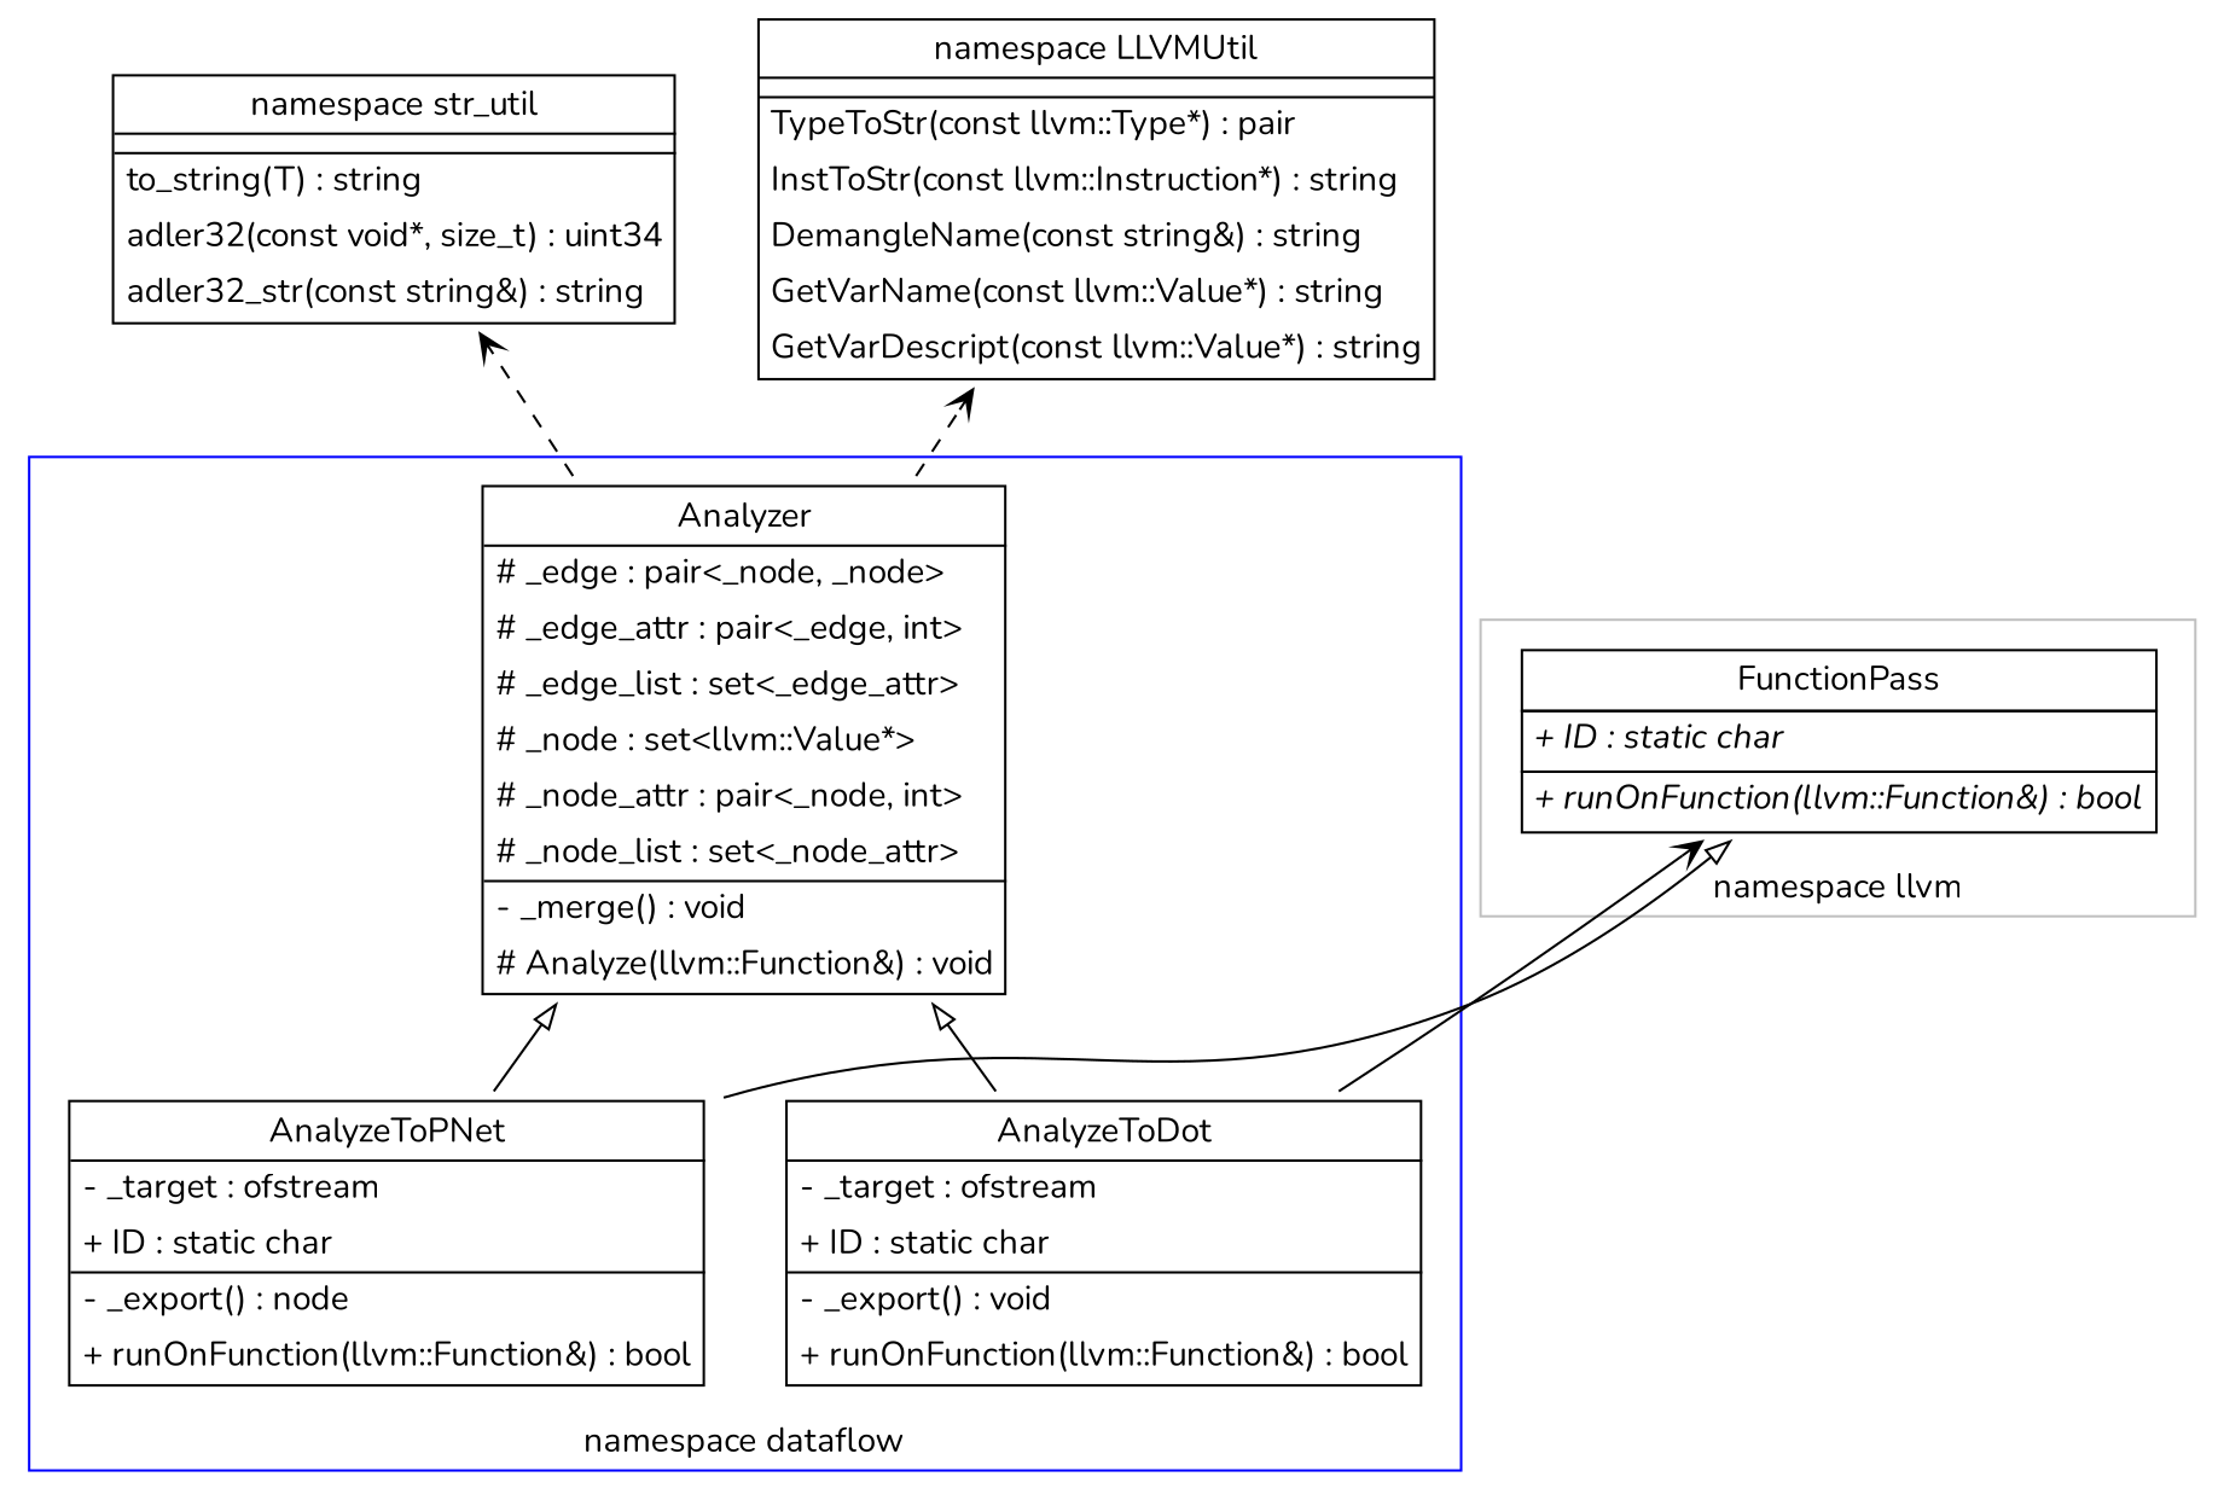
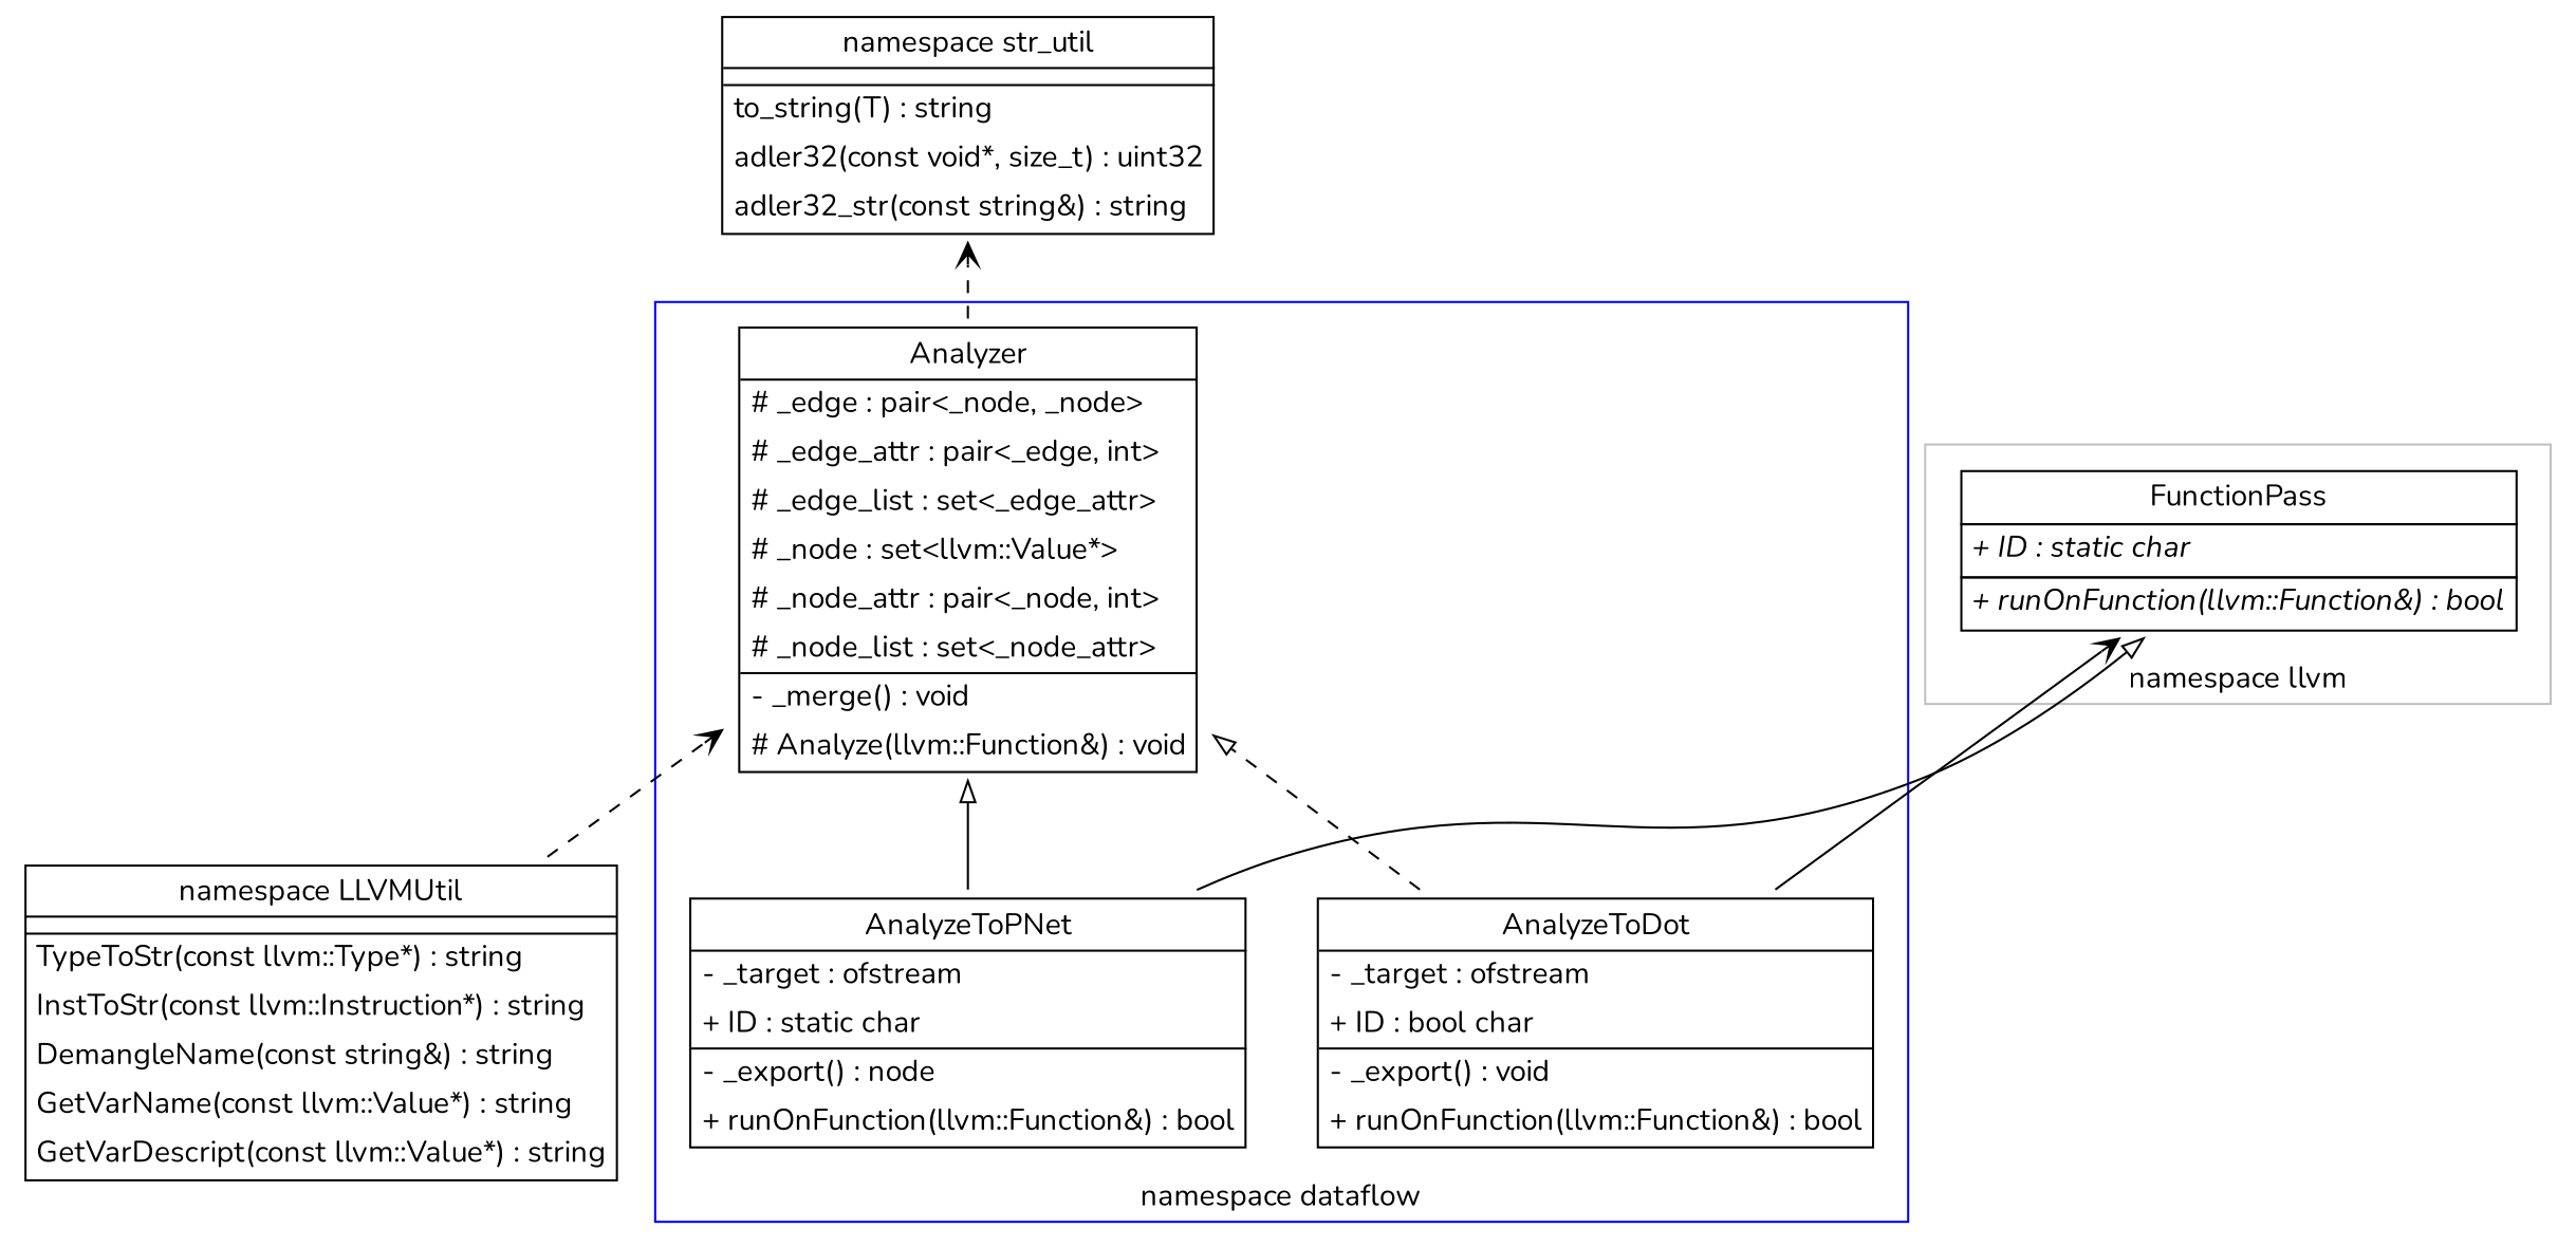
  digraph {
    fontname=Nunito
    rankdir=BT
    node [fontname=Nunito shape=none]
    edge [arrowhead=vee fontname=Nunito]
    n1 [label=< 				<table cellspacing="0" border="0" cellborder="1" cellpadding="4"> 					<tr><td align="center">FunctionPass</td></tr> 					<tr><td align="left"><i>+ ID : static char</i></td></tr> 					<tr><td align="left"><i>+ runOnFunction(llvm::Function&amp;) : bool</i></td></tr> 				</table> 			>]
    n2 [label=< 				<table cellspacing="0" border="1" cellborder="0" cellpadding="4"> 					<tr><td align="center">Analyzer</td></tr> 					<hr/> 					<tr><td align="left"># _edge : pair&lt;_node, _node&gt;</td></tr> 					<tr><td align="left"># _edge_attr : pair&lt;_edge, int&gt;</td></tr> 					<tr><td align="left"># _edge_list : set&lt;_edge_attr&gt;</td></tr> 					<tr><td align="left"># _node : set&lt;llvm::Value*&gt;</td></tr> 					<tr><td align="left"># _node_attr : pair&lt;_node, int&gt;</td></tr> 					<tr><td align="left"># _node_list : set&lt;_node_attr&gt;</td></tr> 					<hr/> 					<tr><td align="left">- _merge() : void</td></tr> 					<tr><td align="left"># Analyze(llvm::Function&amp;) : void</td></tr> 				</table> 			>]
-   n3 [label=< 				<table cellspacing="0" border="1" cellborder="0" cellpadding="4"> 					<tr><td align="center">AnalyzeToDot</td></tr> 					<hr/> 					<tr><td align="left">- _target : ofstream</td></tr> 					<tr><td align="left">+ ID : static char</td></tr> 					<hr/> 					<tr><td align="left">- _export() : void</td></tr> 					<tr><td align="left">+ runOnFunction(llvm::Function&amp;) : bool</td></tr> 				</table> 			>]
+   n3 [label=< 				<table cellspacing="0" border="1" cellborder="0" cellpadding="4"> 					<tr><td align="center">AnalyzeToDot</td></tr> 					<hr/> 					<tr><td align="left">- _target : ofstream</td></tr> 					<tr><td align="left">+ ID : bool char</td></tr> 					<hr/> 					<tr><td align="left">- _export() : void</td></tr> 					<tr><td align="left">+ runOnFunction(llvm::Function&amp;) : bool</td></tr> 				</table> 			>]
    n4 [label=< 				<table cellspacing="0" border="1" cellborder="0" cellpadding="4"> 					<tr><td align="center">AnalyzeToPNet</td></tr> 					<hr/> 					<tr><td align="left">- _target : ofstream</td></tr> 					<tr><td align="left">+ ID : static char</td></tr> 					<hr/> 					<tr><td align="left">- _export() : node</td></tr> 					<tr><td align="left">+ runOnFunction(llvm::Function&amp;) : bool</td></tr> 				</table> 			>]
-   n5 [label=< 			<table cellspacing="0" border="1" cellborder="0" cellpadding="4"> 				<tr><td align="center">namespace str_util</td></tr> 				<hr/> 				<tr><td></td></tr> 				<hr/> 				<tr><td align="left">to_string(T) : string</td></tr> 				<tr><td align="left">adler32(const void*, size_t) : uint34</td></tr> 				<tr><td align="left">adler32_str(const string&amp;) : string</td></tr> 			</table> 		>]
-   n6 [label=< 			<table cellspacing="0" border="1" cellborder="0" cellpadding="4"> 				<tr><td align="center">namespace LLVMUtil</td></tr> 				<hr/> 				<tr><td></td></tr> 				<hr/> 				<tr><td align="left">TypeToStr(const llvm::Type*) : pair</td></tr> 				<tr><td align="left">InstToStr(const llvm::Instruction*) : string</td></tr> 				<tr><td align="left">DemangleName(const string&amp;) : string</td></tr> 				<tr><td align="left">GetVarName(const llvm::Value*) : string</td></tr> 				<tr><td align="left">GetVarDescript(const llvm::Value*) : string</td></tr> 			</table> 		>]
+   n5 [label=< 			<table cellspacing="0" border="1" cellborder="0" cellpadding="4"> 				<tr><td align="center">namespace str_util</td></tr> 				<hr/> 				<tr><td></td></tr> 				<hr/> 				<tr><td align="left">to_string(T) : string</td></tr> 				<tr><td align="left">adler32(const void*, size_t) : uint32</td></tr> 				<tr><td align="left">adler32_str(const string&amp;) : string</td></tr> 			</table> 		>]
+   n6 [label=< 			<table cellspacing="0" border="1" cellborder="0" cellpadding="4"> 				<tr><td align="center">namespace LLVMUtil</td></tr> 				<hr/> 				<tr><td></td></tr> 				<hr/> 				<tr><td align="left">TypeToStr(const llvm::Type*) : string</td></tr> 				<tr><td align="left">InstToStr(const llvm::Instruction*) : string</td></tr> 				<tr><td align="left">DemangleName(const string&amp;) : string</td></tr> 				<tr><td align="left">GetVarName(const llvm::Value*) : string</td></tr> 				<tr><td align="left">GetVarDescript(const llvm::Value*) : string</td></tr> 			</table> 		>]
    subgraph cluster_1 {
      color=grey
      label="namespace llvm"
      n1
    }
    subgraph cluster_2 {
      color=blue
      label="namespace dataflow"
      n2
      n3
      n4
    }
    n2 -> n5 [style=dashed]
-   n2 -> n6 [style=dashed]
+   n6 -> n2 [style=dashed]
    n3 -> n1
-   n3 -> n2 [arrowhead=empty]
+   n3 -> n2 [arrowhead=empty style=dashed]
    n4 -> n1 [arrowhead=empty]
    n4 -> n2 [arrowhead=empty]
  }
